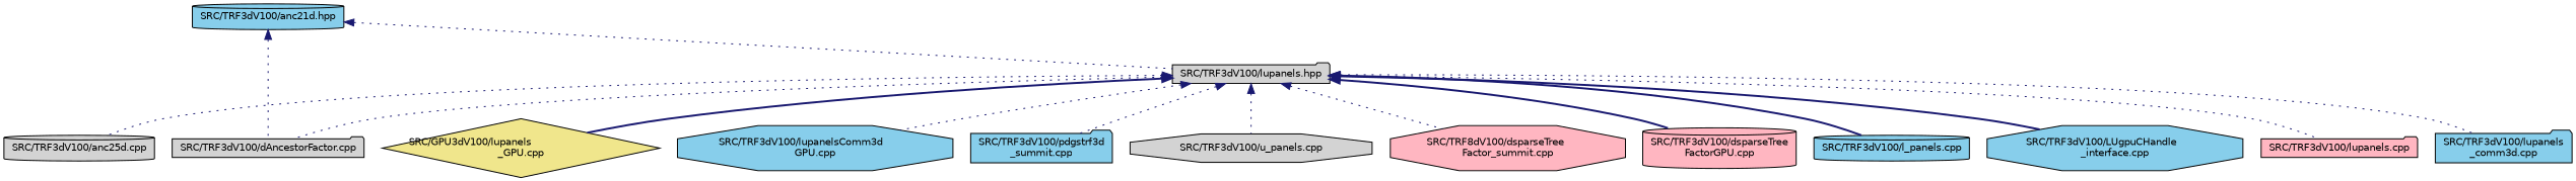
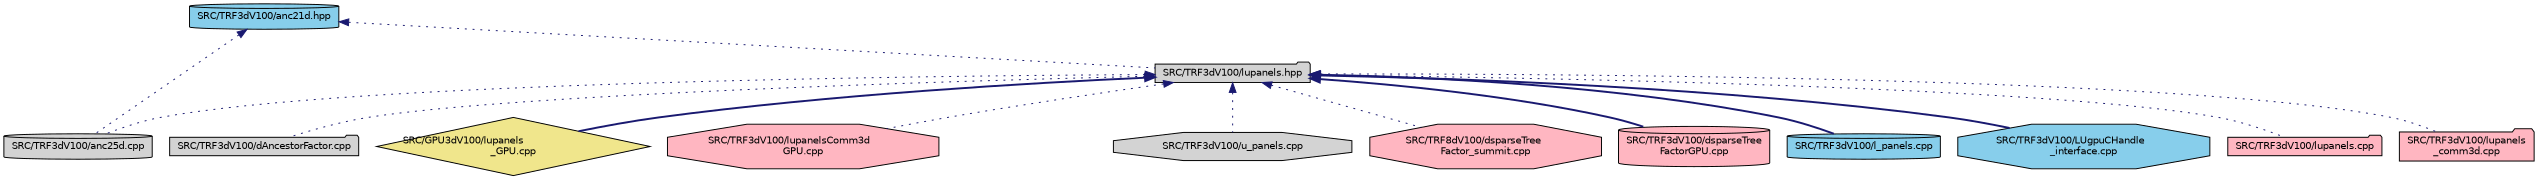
  digraph {
    node [color=black fillcolor=skyblue fontname=Helvetica fontsize=10 shape=folder style=filled]
    edge [color=midnightblue dir=back fontname=Helvetica fontsize=10 labelfontname=Helvetica labelfontsize=10 style=dotted]
    n1 [fontcolor=black height=0.2 label="SRC/TRF3dV100/anc21d.hpp" shape=cylinder width=0.4]
    n2 [fillcolor=lightgrey height=0.2 label="SRC/TRF3dV100/anc25d.cpp" shape=cylinder width=0.4]
    n3 [fillcolor=lightgrey height=0.2 label="SRC/TRF3dV100/lupanels.hpp" width=0.4]
    n4 [fillcolor=lightgrey height=0.2 label="SRC/TRF3dV100/dAncestorFactor.cpp" width=0.4]
    n5 [fillcolor=lightpink height=0.2 label="SRC/TRF8dV100/dsparseTree\lFactor_summit.cpp" shape=octagon width=0.4]
    n6 [fillcolor=lightpink height=0.2 label="SRC/TRF3dV100/dsparseTree\lFactorGPU.cpp" shape=cylinder width=0.4]
    n7 [height=0.2 label="SRC/TRF3dV100/l_panels.cpp" shape=cylinder width=0.4]
    n8 [height=0.2 label="SRC/TRF3dV100/LUgpuCHandle\l_interface.cpp" shape=octagon width=0.4]
    n9 [fillcolor=lightpink height=0.2 label="SRC/TRF3dV100/lupanels.cpp" width=0.4]
-   n10 [height=0.2 label="SRC/TRF3dV100/lupanels\l_comm3d.cpp" width=0.4]
+   n10 [fillcolor=lightpink height=0.2 label="SRC/TRF3dV100/lupanels\l_comm3d.cpp" width=0.4]
    n11 [fillcolor=khaki height=0.2 label="SRC/GPU3dV100/lupanels\l_GPU.cpp" shape=diamond width=0.4]
-   n12 [height=0.2 label="SRC/TRF3dV100/lupanelsComm3d\lGPU.cpp" shape=octagon width=0.4]
-   n13 [height=0.2 label="SRC/TRF3dV100/pdgstrf3d\l_summit.cpp" width=0.4]
+   n12 [fillcolor=lightpink height=0.2 label="SRC/TRF3dV100/lupanelsComm3d\lGPU.cpp" shape=octagon width=0.4]
    n14 [fillcolor=lightgrey height=0.2 label="SRC/TRF3dV100/u_panels.cpp" shape=octagon width=0.4]
-   n1 -> n4
+   n1 -> n2
    n1 -> n3
    n3 -> n2
    n3 -> n4
    n3 -> n5
    n3 -> n6 [style=bold]
    n3 -> n7 [style=bold]
    n3 -> n8 [style=bold]
    n3 -> n9
    n3 -> n10
    n3 -> n11 [style=bold]
    n3 -> n12
-   n3 -> n13
    n3 -> n14
  }
